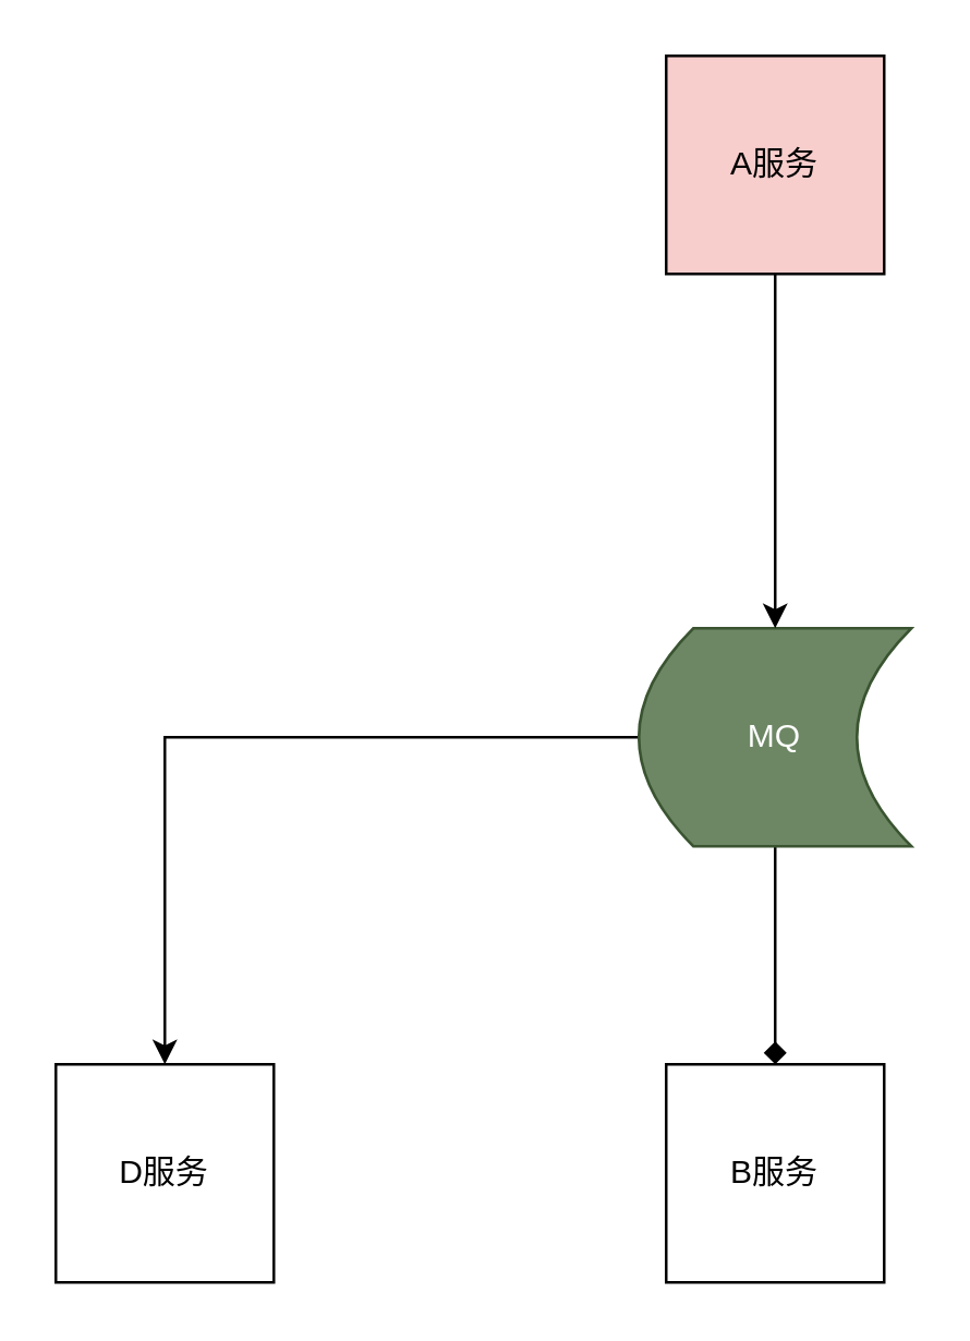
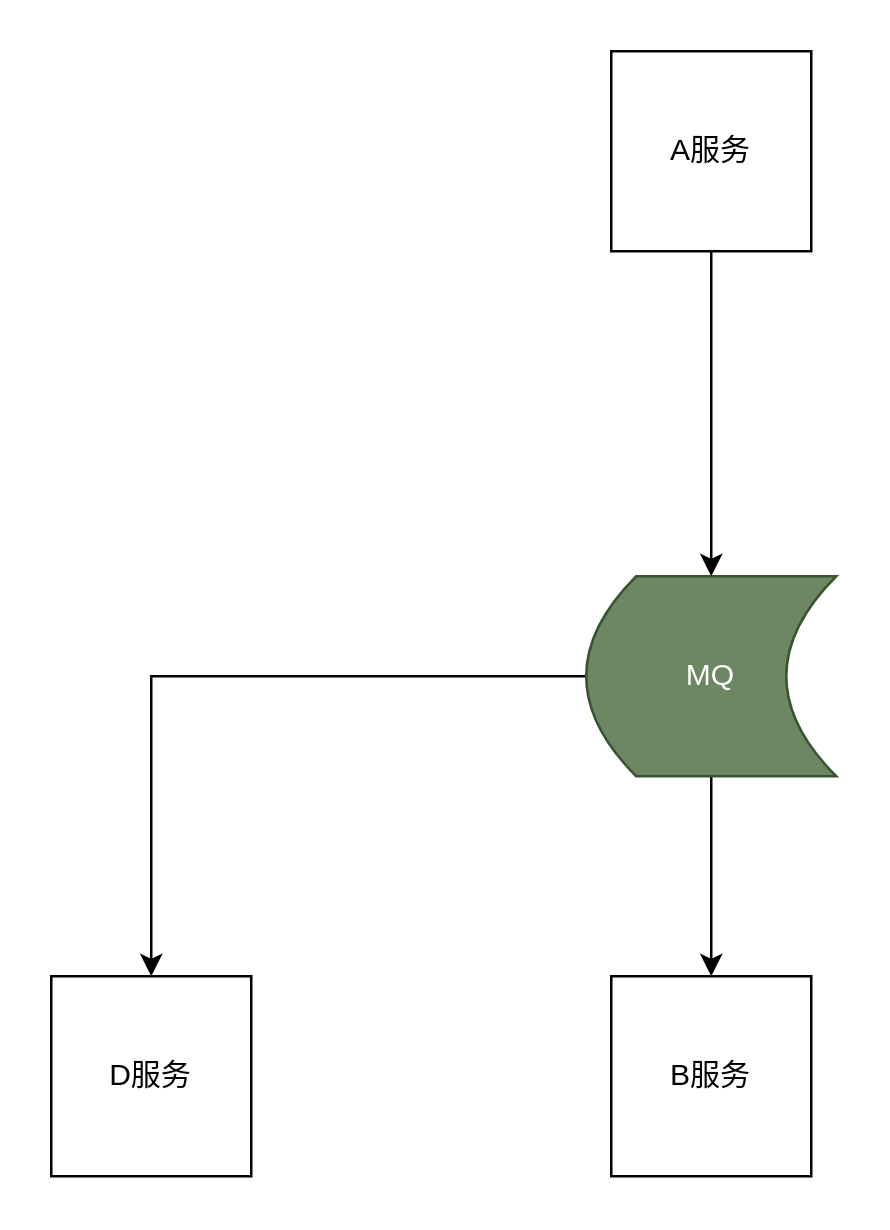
  <mxCell id="0" />
  <mxCell id="1" parent="0" />
  <mxCell id="2" style="edgeStyle=orthogonalEdgeStyle;rounded=0;orthogonalLoop=1;jettySize=auto;html=1;entryX=0.5;entryY=0;entryDx=0;entryDy=0;" edge="1" parent="1" source="4" target="7"><mxGeometry relative="1" as="geometry" /></mxCell>
- <mxCell id="3" style="edgeStyle=orthogonalEdgeStyle;rounded=0;orthogonalLoop=1;jettySize=auto;html=1;endArrow=diamond;" edge="1" parent="1" source="4" target="8"><mxGeometry relative="1" as="geometry" /></mxCell>
+ <mxCell id="3" style="edgeStyle=orthogonalEdgeStyle;rounded=0;orthogonalLoop=1;jettySize=auto;html=1;" edge="1" parent="1" source="4" target="8"><mxGeometry relative="1" as="geometry" /></mxCell>
  <mxCell id="4" value="MQ" style="shape=dataStorage;whiteSpace=wrap;html=1;fixedSize=1;fillColor=#6d8764;fontColor=#ffffff;strokeColor=#3A5431;" vertex="1" parent="1"><mxGeometry x="234" y="230" width="100" height="80" as="geometry" /></mxCell>
  <mxCell id="5" style="edgeStyle=orthogonalEdgeStyle;rounded=0;orthogonalLoop=1;jettySize=auto;html=1;" edge="1" parent="1" source="6" target="4"><mxGeometry relative="1" as="geometry" /></mxCell>
- <mxCell id="6" value="A服务" style="whiteSpace=wrap;html=1;aspect=fixed;fillColor=#f8cecc;" vertex="1" parent="1"><mxGeometry x="244" y="20" width="80" height="80" as="geometry" /></mxCell>
+ <mxCell id="6" value="A服务" style="whiteSpace=wrap;html=1;aspect=fixed;" vertex="1" parent="1"><mxGeometry x="244" y="20" width="80" height="80" as="geometry" /></mxCell>
  <mxCell id="7" value="D服务" style="whiteSpace=wrap;html=1;aspect=fixed;" vertex="1" parent="1"><mxGeometry x="20" y="390" width="80" height="80" as="geometry" /></mxCell>
  <mxCell id="8" value="B服务" style="whiteSpace=wrap;html=1;aspect=fixed;" vertex="1" parent="1"><mxGeometry x="244" y="390" width="80" height="80" as="geometry" /></mxCell>
